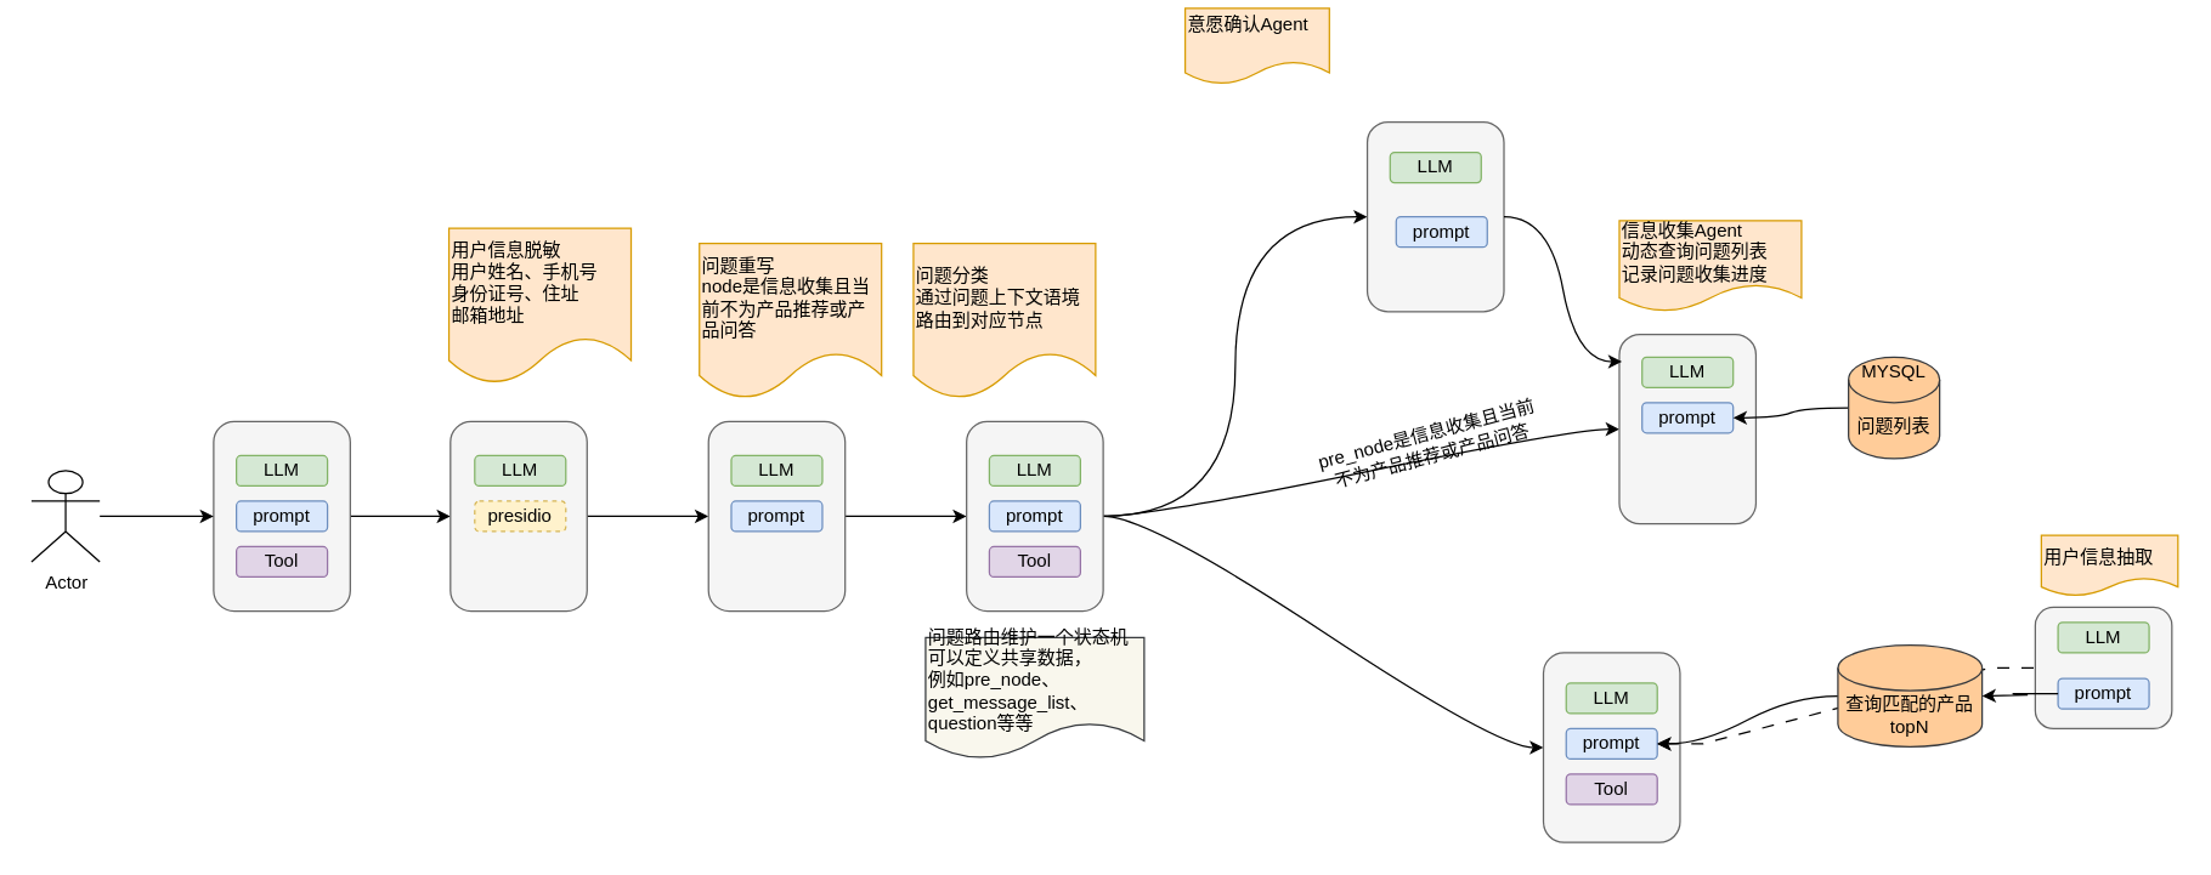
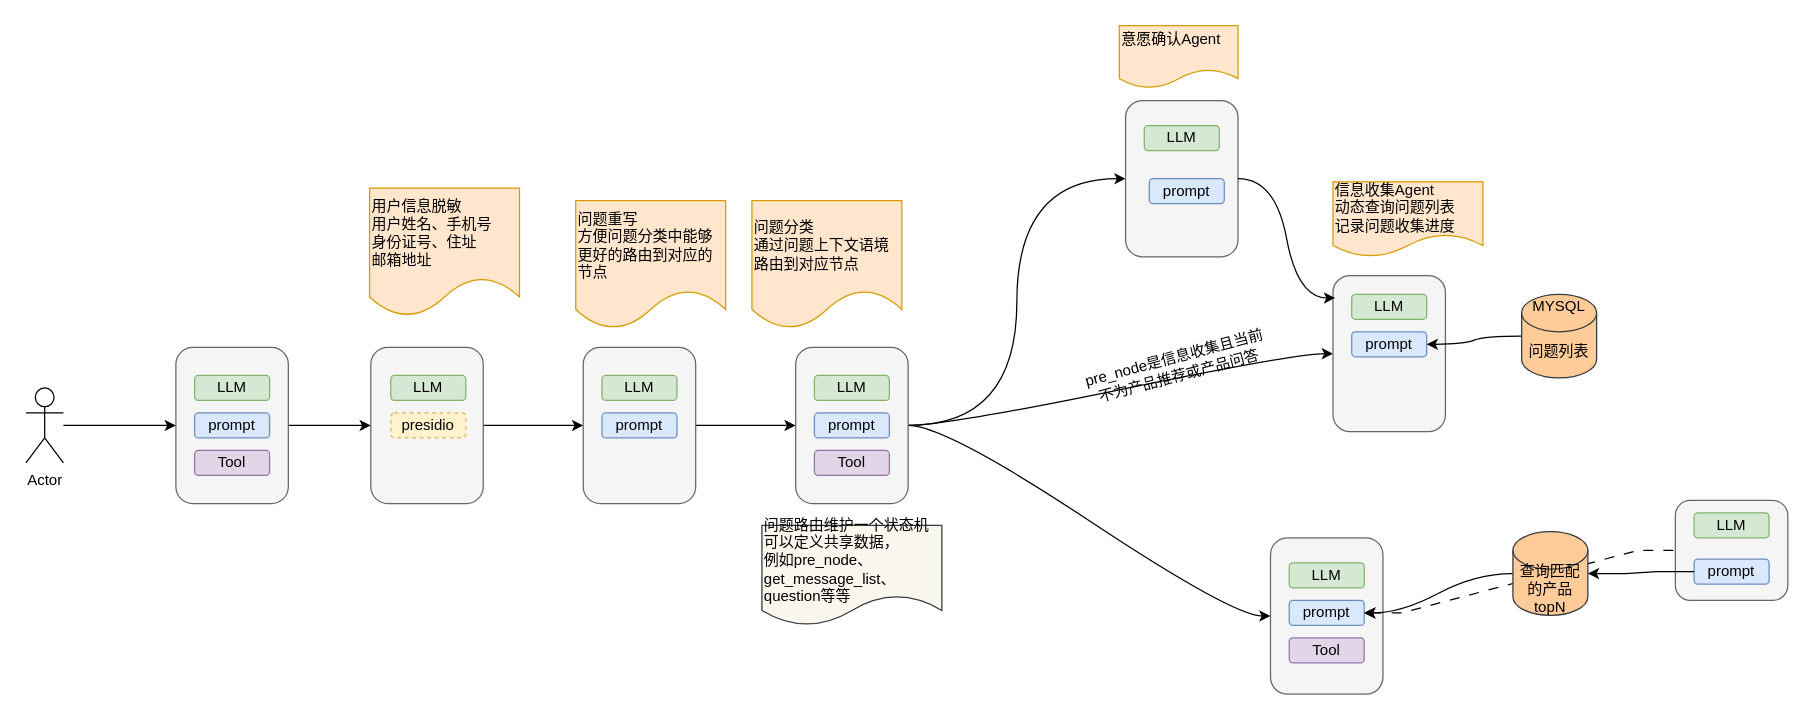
  <mxCell id="0" />
  <mxCell id="1" parent="0" />
  <mxCell id="2" value="" style="edgeStyle=orthogonalEdgeStyle;rounded=0;orthogonalLoop=1;jettySize=auto;html=1;" edge="1" parent="1" source="3" target="9"><mxGeometry relative="1" as="geometry" /></mxCell>
  <mxCell id="3" value="" style="rounded=1;whiteSpace=wrap;html=1;fillColor=#f5f5f5;fontColor=#333333;strokeColor=#666666;" vertex="1" parent="1"><mxGeometry x="140" y="277.5" width="90" height="125" as="geometry" /></mxCell>
  <mxCell id="4" style="edgeStyle=orthogonalEdgeStyle;rounded=0;orthogonalLoop=1;jettySize=auto;html=1;" edge="1" parent="1" source="5" target="3"><mxGeometry relative="1" as="geometry" /></mxCell>
- <mxCell id="5" value="Actor" style="shape=umlActor;verticalLabelPosition=bottom;verticalAlign=top;html=1;" vertex="1" parent="1"><mxGeometry x="20" y="310" width="45" height="60" as="geometry" /></mxCell>
+ <mxCell id="5" value="Actor" style="shape=umlActor;verticalLabelPosition=bottom;verticalAlign=top;html=1;" vertex="1" parent="1"><mxGeometry x="20" y="310" width="30" height="60" as="geometry" /></mxCell>
  <mxCell id="6" value="LLM" style="rounded=1;whiteSpace=wrap;html=1;fillColor=#d5e8d4;strokeColor=#82b366;" vertex="1" parent="1"><mxGeometry x="155" y="300" width="60" height="20" as="geometry" /></mxCell>
  <mxCell id="7" value="prompt" style="rounded=1;whiteSpace=wrap;html=1;fillColor=#dae8fc;strokeColor=#6c8ebf;" vertex="1" parent="1"><mxGeometry x="155" y="330" width="60" height="20" as="geometry" /></mxCell>
  <mxCell id="8" value="" style="edgeStyle=orthogonalEdgeStyle;rounded=0;orthogonalLoop=1;jettySize=auto;html=1;" edge="1" parent="1" source="9" target="13"><mxGeometry relative="1" as="geometry" /></mxCell>
  <mxCell id="9" value="" style="rounded=1;whiteSpace=wrap;html=1;fillColor=#f5f5f5;fontColor=#333333;strokeColor=#666666;" vertex="1" parent="1"><mxGeometry x="296" y="277.5" width="90" height="125" as="geometry" /></mxCell>
  <mxCell id="10" value="LLM" style="rounded=1;whiteSpace=wrap;html=1;fillColor=#d5e8d4;strokeColor=#82b366;" vertex="1" parent="1"><mxGeometry x="312" y="300" width="60" height="20" as="geometry" /></mxCell>
  <mxCell id="11" value="用户信息脱敏&lt;br&gt;&lt;div style=&quot;&quot;&gt;用户姓名、手机号&lt;/div&gt;&lt;div style=&quot;&quot;&gt;身份证号、住址&lt;/div&gt;&lt;div style=&quot;&quot;&gt;邮箱地址&lt;/div&gt;" style="shape=document;whiteSpace=wrap;html=1;boundedLbl=1;align=left;fillColor=#ffe6cc;strokeColor=#d79b00;" vertex="1" parent="1"><mxGeometry x="295" y="150" width="120" height="102.5" as="geometry" /></mxCell>
  <mxCell id="12" value="" style="edgeStyle=orthogonalEdgeStyle;rounded=0;orthogonalLoop=1;jettySize=auto;html=1;" edge="1" parent="1" source="13" target="20"><mxGeometry relative="1" as="geometry" /></mxCell>
  <mxCell id="13" value="" style="rounded=1;whiteSpace=wrap;html=1;fillColor=#f5f5f5;fontColor=#333333;strokeColor=#666666;" vertex="1" parent="1"><mxGeometry x="466" y="277.5" width="90" height="125" as="geometry" /></mxCell>
- <mxCell id="14" value="问题重写&lt;div&gt;node是信息收集且当前不为产品推荐或产品问答&lt;/div&gt;" style="shape=document;whiteSpace=wrap;html=1;boundedLbl=1;align=left;fillColor=#ffe6cc;strokeColor=#d79b00;" vertex="1" parent="1"><mxGeometry x="460" width="120" height="102.5" as="geometry" y="160" /></mxCell>
+ <mxCell id="14" value="问题重写&lt;div&gt;方便问题分类中能够更好的路由到对应的节点&lt;/div&gt;" style="shape=document;whiteSpace=wrap;html=1;boundedLbl=1;align=left;fillColor=#ffe6cc;strokeColor=#d79b00;" vertex="1" parent="1"><mxGeometry x="460" width="120" height="102.5" as="geometry" y="160" /></mxCell>
  <mxCell id="15" value="LLM" style="rounded=1;whiteSpace=wrap;html=1;fillColor=#d5e8d4;strokeColor=#82b366;" vertex="1" parent="1"><mxGeometry x="481" y="300" width="60" height="20" as="geometry" /></mxCell>
  <mxCell id="16" value="presidio" style="rounded=1;whiteSpace=wrap;html=1;fillColor=#fff2cc;strokeColor=#d6b656;dashed=1;" vertex="1" parent="1"><mxGeometry x="312" y="330" width="60" height="20" as="geometry" /></mxCell>
  <mxCell id="17" value="" style="edgeStyle=orthogonalEdgeStyle;rounded=0;orthogonalLoop=1;jettySize=auto;html=1;flowAnimation=0;shadow=0;strokeColor=default;curved=1;entryX=0;entryY=0.5;entryDx=0;entryDy=0;" edge="1" parent="1" source="20" target="28"><mxGeometry relative="1" as="geometry" /></mxCell>
  <mxCell id="18" value="" style="edgeStyle=entityRelationEdgeStyle;rounded=0;orthogonalLoop=1;jettySize=auto;html=1;curved=1;" edge="1" parent="1" source="20" target="32"><mxGeometry relative="1" as="geometry" /></mxCell>
  <mxCell id="19" style="edgeStyle=entityRelationEdgeStyle;rounded=0;orthogonalLoop=1;jettySize=auto;html=1;entryX=0;entryY=0.5;entryDx=0;entryDy=0;curved=1;" edge="1" parent="1" source="20" target="41"><mxGeometry relative="1" as="geometry" /></mxCell>
  <mxCell id="20" value="" style="rounded=1;whiteSpace=wrap;html=1;fillColor=#f5f5f5;fontColor=#333333;strokeColor=#666666;" vertex="1" parent="1"><mxGeometry x="636" y="277.5" width="90" height="125" as="geometry" /></mxCell>
  <mxCell id="21" value="&lt;div&gt;问题分类&lt;/div&gt;&lt;div&gt;通过问题上下文语境路由到对应节点&lt;/div&gt;" style="shape=document;whiteSpace=wrap;html=1;boundedLbl=1;align=left;fillColor=#ffe6cc;strokeColor=#d79b00;" vertex="1" parent="1"><mxGeometry x="601" y="160" width="120" height="102.5" as="geometry" /></mxCell>
  <mxCell id="22" value="prompt" style="rounded=1;whiteSpace=wrap;html=1;fillColor=#dae8fc;strokeColor=#6c8ebf;" vertex="1" parent="1"><mxGeometry x="481" y="330" width="60" height="20" as="geometry" /></mxCell>
  <mxCell id="23" value="Tool" style="rounded=1;whiteSpace=wrap;html=1;fillColor=#e1d5e7;strokeColor=#9673a6;" vertex="1" parent="1"><mxGeometry x="155" y="360" width="60" height="20" as="geometry" /></mxCell>
  <mxCell id="24" value="LLM" style="rounded=1;whiteSpace=wrap;html=1;fillColor=#d5e8d4;strokeColor=#82b366;" vertex="1" parent="1"><mxGeometry x="651" y="300" width="60" height="20" as="geometry" /></mxCell>
  <mxCell id="25" value="prompt" style="rounded=1;whiteSpace=wrap;html=1;fillColor=#dae8fc;strokeColor=#6c8ebf;" vertex="1" parent="1"><mxGeometry x="651" y="330" width="60" height="20" as="geometry" /></mxCell>
  <mxCell id="26" value="Tool" style="rounded=1;whiteSpace=wrap;html=1;fillColor=#e1d5e7;strokeColor=#9673a6;" vertex="1" parent="1"><mxGeometry x="651" y="360" width="60" height="20" as="geometry" /></mxCell>
  <mxCell id="27" value="问题路由维护一个状态机&lt;div&gt;可&lt;span style=&quot;background-color: initial;&quot;&gt;以定义共享数据，&lt;/span&gt;&lt;div&gt;&lt;div&gt;例如pre_node、get_message_list、question等等&lt;/div&gt;&lt;/div&gt;&lt;/div&gt;" style="shape=document;whiteSpace=wrap;html=1;boundedLbl=1;align=left;fillColor=#f9f7ed;strokeColor=#36393d;" vertex="1" parent="1"><mxGeometry x="609" y="420" width="144" height="80" as="geometry" /></mxCell>
  <mxCell id="28" value="" style="rounded=1;whiteSpace=wrap;html=1;fillColor=#f5f5f5;fontColor=#333333;strokeColor=#666666;" vertex="1" parent="1"><mxGeometry x="900" y="80" width="90" height="125" as="geometry" /></mxCell>
- <mxCell id="29" value="意愿确认Agent&lt;div&gt;&lt;br&gt;&lt;/div&gt;" style="shape=document;whiteSpace=wrap;html=1;boundedLbl=1;align=left;fillColor=#ffe6cc;strokeColor=#d79b00;" vertex="1" parent="1"><mxGeometry x="780" y="5" width="95" height="50" as="geometry" /></mxCell>
+ <mxCell id="29" value="意愿确认Agent&lt;div&gt;&lt;br&gt;&lt;/div&gt;" style="shape=document;whiteSpace=wrap;html=1;boundedLbl=1;align=left;fillColor=#ffe6cc;strokeColor=#d79b00;" vertex="1" parent="1"><mxGeometry x="895" y="20" width="95" height="50" as="geometry" /></mxCell>
  <mxCell id="30" value="LLM" style="rounded=1;whiteSpace=wrap;html=1;fillColor=#d5e8d4;strokeColor=#82b366;" vertex="1" parent="1"><mxGeometry x="915" y="100" width="60" height="20" as="geometry" /></mxCell>
  <mxCell id="31" value="prompt" style="rounded=1;whiteSpace=wrap;html=1;fillColor=#dae8fc;strokeColor=#6c8ebf;" vertex="1" parent="1"><mxGeometry x="919" y="142.5" width="60" height="20" as="geometry" /></mxCell>
  <mxCell id="32" value="" style="rounded=1;whiteSpace=wrap;html=1;fillColor=#f5f5f5;fontColor=#333333;strokeColor=#666666;" vertex="1" parent="1"><mxGeometry x="1066" y="220" width="90" height="125" as="geometry" /></mxCell>
  <mxCell id="33" value="信息收集Agent&lt;div&gt;动态查询问题列表&lt;/div&gt;&lt;div&gt;记录问题收集进度&lt;/div&gt;" style="shape=document;whiteSpace=wrap;html=1;boundedLbl=1;align=left;fillColor=#ffe6cc;strokeColor=#d79b00;" vertex="1" parent="1"><mxGeometry x="1066" y="145" width="120" height="60" as="geometry" /></mxCell>
  <mxCell id="34" value="pre_node是信息收集且当前不为产品推荐或产品问答" style="text;html=1;align=center;verticalAlign=middle;whiteSpace=wrap;rounded=0;rotation=-15;" vertex="1" parent="1"><mxGeometry x="866" y="277.5" width="150" height="30" as="geometry" /></mxCell>
  <mxCell id="35" value="LLM" style="rounded=1;whiteSpace=wrap;html=1;fillColor=#d5e8d4;strokeColor=#82b366;" vertex="1" parent="1"><mxGeometry x="1081" y="235" width="60" height="20" as="geometry" /></mxCell>
  <mxCell id="36" value="prompt" style="rounded=1;whiteSpace=wrap;html=1;fillColor=#dae8fc;strokeColor=#6c8ebf;" vertex="1" parent="1"><mxGeometry x="1081" y="265" width="60" height="20" as="geometry" /></mxCell>
  <mxCell id="37" style="edgeStyle=entityRelationEdgeStyle;rounded=0;orthogonalLoop=1;jettySize=auto;html=1;entryX=1;entryY=0.5;entryDx=0;entryDy=0;curved=1;" edge="1" parent="1" source="38" target="36"><mxGeometry relative="1" as="geometry" /></mxCell>
  <mxCell id="38" value="问题列表" style="shape=cylinder3;whiteSpace=wrap;html=1;boundedLbl=1;backgroundOutline=1;size=15;fillColor=#ffcc99;strokeColor=#36393d;" vertex="1" parent="1"><mxGeometry x="1217" y="235" width="60" height="67" as="geometry" /></mxCell>
  <mxCell id="39" value="MYSQL" style="text;html=1;align=center;verticalAlign=middle;whiteSpace=wrap;rounded=0;" vertex="1" parent="1"><mxGeometry x="1217" y="230" width="60" height="30" as="geometry" /></mxCell>
  <mxCell id="40" style="edgeStyle=entityRelationEdgeStyle;rounded=0;orthogonalLoop=1;jettySize=auto;html=1;entryX=0.019;entryY=0.144;entryDx=0;entryDy=0;entryPerimeter=0;jumpStyle=arc;endSize=6;curved=1;" edge="1" parent="1" source="28" target="32"><mxGeometry relative="1" as="geometry" /></mxCell>
  <mxCell id="41" value="" style="rounded=1;whiteSpace=wrap;html=1;fillColor=#f5f5f5;fontColor=#333333;strokeColor=#666666;" vertex="1" parent="1"><mxGeometry x="1016" y="430" width="90" height="125" as="geometry" /></mxCell>
  <mxCell id="42" value="prompt" style="rounded=1;whiteSpace=wrap;html=1;fillColor=#dae8fc;strokeColor=#6c8ebf;" vertex="1" parent="1"><mxGeometry x="1031" y="480" width="60" height="20" as="geometry" /></mxCell>
  <mxCell id="43" value="LLM" style="rounded=1;whiteSpace=wrap;html=1;fillColor=#d5e8d4;strokeColor=#82b366;" vertex="1" parent="1"><mxGeometry x="1031" y="450" width="60" height="20" as="geometry" /></mxCell>
  <mxCell id="44" value="Tool" style="rounded=1;whiteSpace=wrap;html=1;fillColor=#e1d5e7;strokeColor=#9673a6;" vertex="1" parent="1"><mxGeometry x="1031" y="510" width="60" height="20" as="geometry" /></mxCell>
  <mxCell id="45" style="edgeStyle=entityRelationEdgeStyle;rounded=0;orthogonalLoop=1;jettySize=auto;html=1;entryX=1;entryY=0.5;entryDx=0;entryDy=0;targetPerimeterSpacing=0;strokeColor=default;shadow=0;flowAnimation=1;" edge="1" parent="1" source="46" target="42"><mxGeometry relative="1" as="geometry" /></mxCell>
  <mxCell id="46" value="" style="rounded=1;whiteSpace=wrap;html=1;fillColor=#f5f5f5;fontColor=#333333;strokeColor=#666666;" vertex="1" parent="1"><mxGeometry x="1340" y="400" width="90" height="80" as="geometry" /></mxCell>
  <mxCell id="47" value="LLM" style="rounded=1;whiteSpace=wrap;html=1;fillColor=#d5e8d4;strokeColor=#82b366;" vertex="1" parent="1"><mxGeometry x="1355" y="410" width="60" height="20" as="geometry" /></mxCell>
  <mxCell id="48" value="prompt" style="rounded=1;whiteSpace=wrap;html=1;fillColor=#dae8fc;strokeColor=#6c8ebf;" vertex="1" parent="1"><mxGeometry x="1355" y="447" width="60" height="20" as="geometry" /></mxCell>
- <mxCell id="49" value="用户信息抽取" style="shape=document;whiteSpace=wrap;html=1;boundedLbl=1;align=left;fillColor=#ffe6cc;strokeColor=#d79b00;" vertex="1" parent="1"><mxGeometry x="1344" y="352.5" width="90" height="40" as="geometry" /></mxCell>
  <mxCell id="50" style="edgeStyle=entityRelationEdgeStyle;rounded=0;orthogonalLoop=1;jettySize=auto;html=1;entryX=1;entryY=0.75;entryDx=0;entryDy=0;strokeColor=none;" edge="1" parent="1" source="52" target="42"><mxGeometry relative="1" as="geometry" /></mxCell>
  <mxCell id="51" style="edgeStyle=entityRelationEdgeStyle;rounded=0;orthogonalLoop=1;jettySize=auto;html=1;entryX=1;entryY=0.5;entryDx=0;entryDy=0;curved=1;" edge="1" parent="1" source="52" target="42"><mxGeometry relative="1" as="geometry" /></mxCell>
- <mxCell id="52" value="查询匹配的产品topN" style="shape=cylinder3;whiteSpace=wrap;html=1;boundedLbl=1;backgroundOutline=1;size=15;fillColor=#ffcc99;strokeColor=#36393d;" vertex="1" parent="1"><mxGeometry x="1210" y="425" width="95" height="67" as="geometry" /></mxCell>
+ <mxCell id="52" value="查询匹配的产品topN" style="shape=cylinder3;whiteSpace=wrap;html=1;boundedLbl=1;backgroundOutline=1;size=15;fillColor=#ffcc99;strokeColor=#36393d;" vertex="1" parent="1"><mxGeometry x="1210" y="425" width="60" height="67" as="geometry" /></mxCell>
  <mxCell id="53" style="edgeStyle=entityRelationEdgeStyle;rounded=0;orthogonalLoop=1;jettySize=auto;html=1;entryX=1;entryY=0.5;entryDx=0;entryDy=0;entryPerimeter=0;" edge="1" parent="1" source="48" target="52"><mxGeometry relative="1" as="geometry" /></mxCell>
